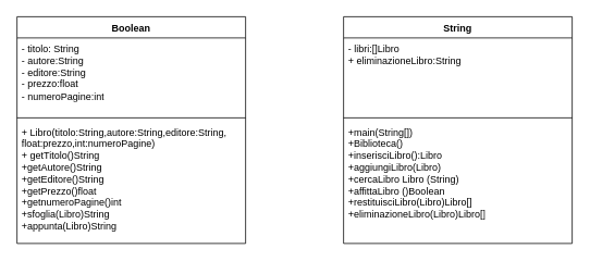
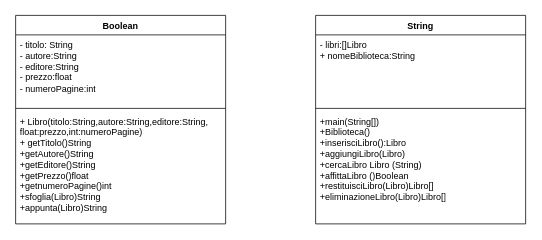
  <mxCell id="0" />
  <mxCell id="1" parent="0" />
  <mxCell id="2" value="Boolean" style="swimlane;fontStyle=1;align=center;verticalAlign=top;childLayout=stackLayout;horizontal=1;startSize=26;horizontalStack=0;resizeParent=1;resizeParentMax=0;resizeLast=0;collapsible=1;marginBottom=0;whiteSpace=wrap;html=1;" vertex="1" parent="1"><mxGeometry x="20" y="20" width="280" height="278" as="geometry" /></mxCell>
  <mxCell id="3" value="&lt;div&gt;- titolo: String&lt;/div&gt;&lt;div&gt;- autore:String&lt;/div&gt;&lt;div&gt;- editore:String&lt;/div&gt;&lt;div&gt;- prezzo:float&lt;/div&gt;&lt;div&gt;- numeroPagine:int&lt;br&gt;&lt;/div&gt;" style="text;strokeColor=none;fillColor=none;align=left;verticalAlign=top;spacingLeft=4;spacingRight=4;overflow=hidden;rotatable=0;points=[[0,0.5],[1,0.5]];portConstraint=eastwest;whiteSpace=wrap;html=1;" vertex="1" parent="2"><mxGeometry y="26" width="280" height="94" as="geometry" /></mxCell>
  <mxCell id="4" value="" style="line;strokeWidth=1;fillColor=none;align=left;verticalAlign=middle;spacingTop=-1;spacingLeft=3;spacingRight=3;rotatable=0;labelPosition=right;points=[];portConstraint=eastwest;strokeColor=inherit;" vertex="1" parent="2"><mxGeometry y="120" width="280" height="8" as="geometry" /></mxCell>
  <mxCell id="5" value="&lt;div&gt;+ Libro(titolo:String,autore:String,editore:String,&lt;/div&gt;&lt;div&gt;float:prezzo,int:numeroPagine)&lt;/div&gt;&lt;div&gt;+ getTitolo()String&lt;/div&gt;&lt;div&gt;+getAutore()String&lt;/div&gt;&lt;div&gt;+getEditore()String&lt;/div&gt;&lt;div&gt;+getPrezzo()float&lt;/div&gt;&lt;div&gt;+getnumeroPagine()int&lt;/div&gt;&lt;div&gt;+sfoglia(Libro)String&lt;/div&gt;&lt;div&gt;+appunta(Libro)String&lt;br&gt; &lt;/div&gt;" style="text;strokeColor=none;fillColor=none;align=left;verticalAlign=top;spacingLeft=4;spacingRight=4;overflow=hidden;rotatable=0;points=[[0,0.5],[1,0.5]];portConstraint=eastwest;whiteSpace=wrap;html=1;" vertex="1" parent="2"><mxGeometry y="128" width="280" height="150" as="geometry" /></mxCell>
  <mxCell id="6" value="String" style="swimlane;fontStyle=1;align=center;verticalAlign=top;childLayout=stackLayout;horizontal=1;startSize=26;horizontalStack=0;resizeParent=1;resizeParentMax=0;resizeLast=0;collapsible=1;marginBottom=0;whiteSpace=wrap;html=1;" vertex="1" parent="1"><mxGeometry x="420" y="20" width="280" height="278" as="geometry" /></mxCell>
- <mxCell id="7" value="&lt;div&gt;- libri:[]Libro&lt;/div&gt;&lt;div&gt;+ eliminazioneLibro:String&lt;/div&gt;" style="text;strokeColor=none;fillColor=none;align=left;verticalAlign=top;spacingLeft=4;spacingRight=4;overflow=hidden;rotatable=0;points=[[0,0.5],[1,0.5]];portConstraint=eastwest;whiteSpace=wrap;html=1;" vertex="1" parent="6"><mxGeometry y="26" width="280" height="94" as="geometry" /></mxCell>
+ <mxCell id="7" value="&lt;div&gt;- libri:[]Libro&lt;/div&gt;&lt;div&gt;+ nomeBiblioteca:String&lt;/div&gt;" style="text;strokeColor=none;fillColor=none;align=left;verticalAlign=top;spacingLeft=4;spacingRight=4;overflow=hidden;rotatable=0;points=[[0,0.5],[1,0.5]];portConstraint=eastwest;whiteSpace=wrap;html=1;" vertex="1" parent="6"><mxGeometry y="26" width="280" height="94" as="geometry" /></mxCell>
  <mxCell id="8" value="" style="line;strokeWidth=1;fillColor=none;align=left;verticalAlign=middle;spacingTop=-1;spacingLeft=3;spacingRight=3;rotatable=0;labelPosition=right;points=[];portConstraint=eastwest;strokeColor=inherit;" vertex="1" parent="6"><mxGeometry y="120" width="280" height="8" as="geometry" /></mxCell>
  <mxCell id="9" value="&lt;div&gt;+main(String[])&lt;br&gt;&lt;/div&gt;&lt;div&gt;+Biblioteca()&lt;/div&gt;&lt;div&gt;+inserisciLibro():Libro&lt;br&gt;&lt;/div&gt;&lt;div&gt;+aggiungiLibro(Libro)&lt;/div&gt;&lt;div&gt;+cercaLibro Libro (String)&lt;/div&gt;&lt;div&gt;+affittaLibro ()Boolean&lt;/div&gt;&lt;div&gt;+restituisciLibro(Libro)Libro[]&lt;/div&gt;&lt;div&gt;+eliminazioneLibro(Libro)Libro[]&lt;/div&gt;&lt;div&gt;&lt;br&gt;&lt;/div&gt;&lt;div&gt;&lt;br&gt;&lt;/div&gt;&lt;div&gt;&lt;br&gt;&lt;/div&gt;" style="text;strokeColor=none;fillColor=none;align=left;verticalAlign=top;spacingLeft=4;spacingRight=4;overflow=hidden;rotatable=0;points=[[0,0.5],[1,0.5]];portConstraint=eastwest;whiteSpace=wrap;html=1;" vertex="1" parent="6"><mxGeometry y="128" width="280" height="150" as="geometry" /></mxCell>
